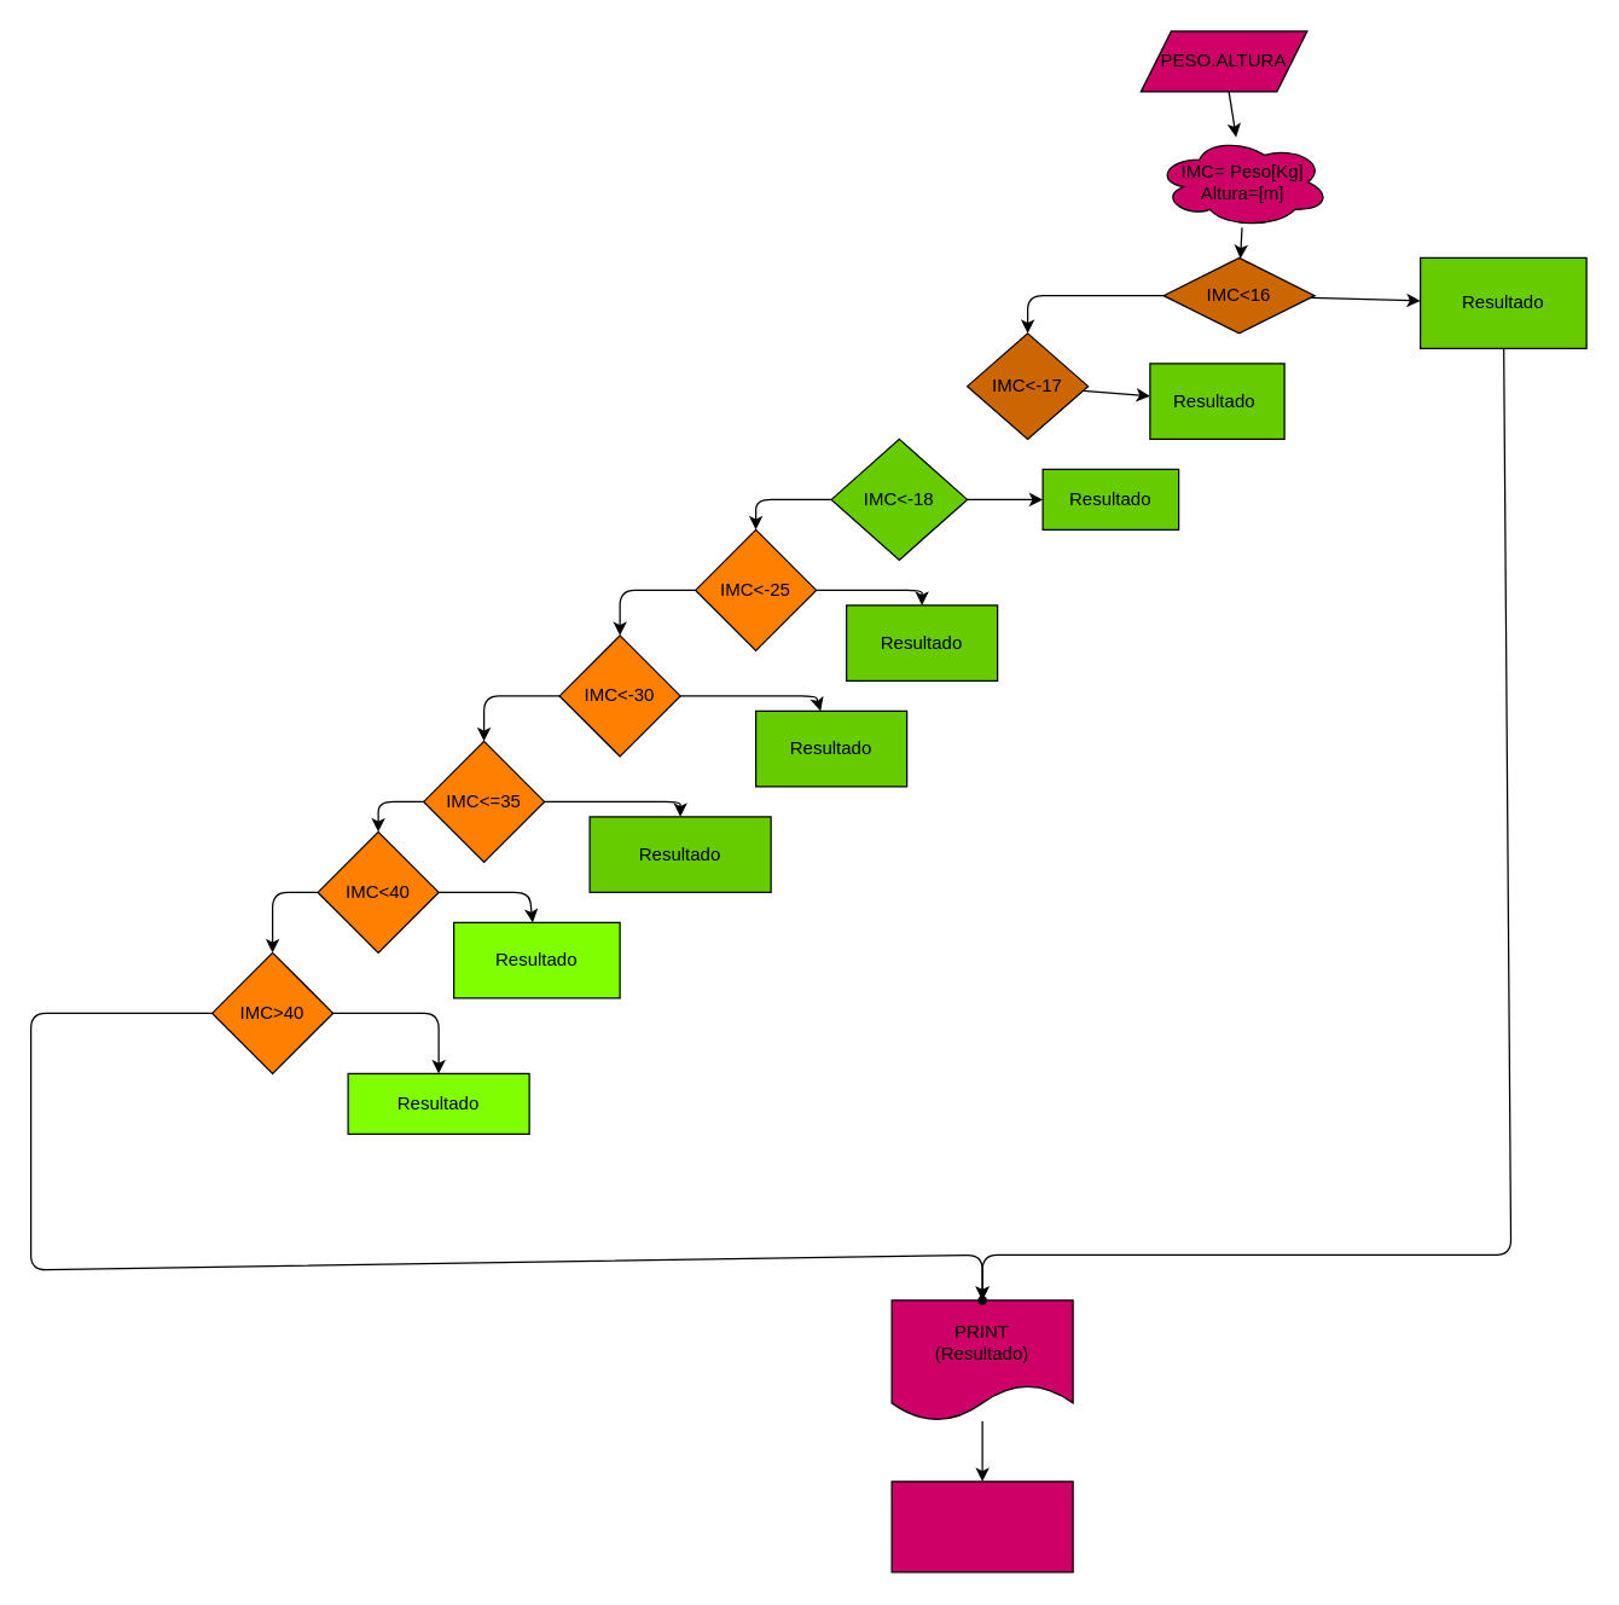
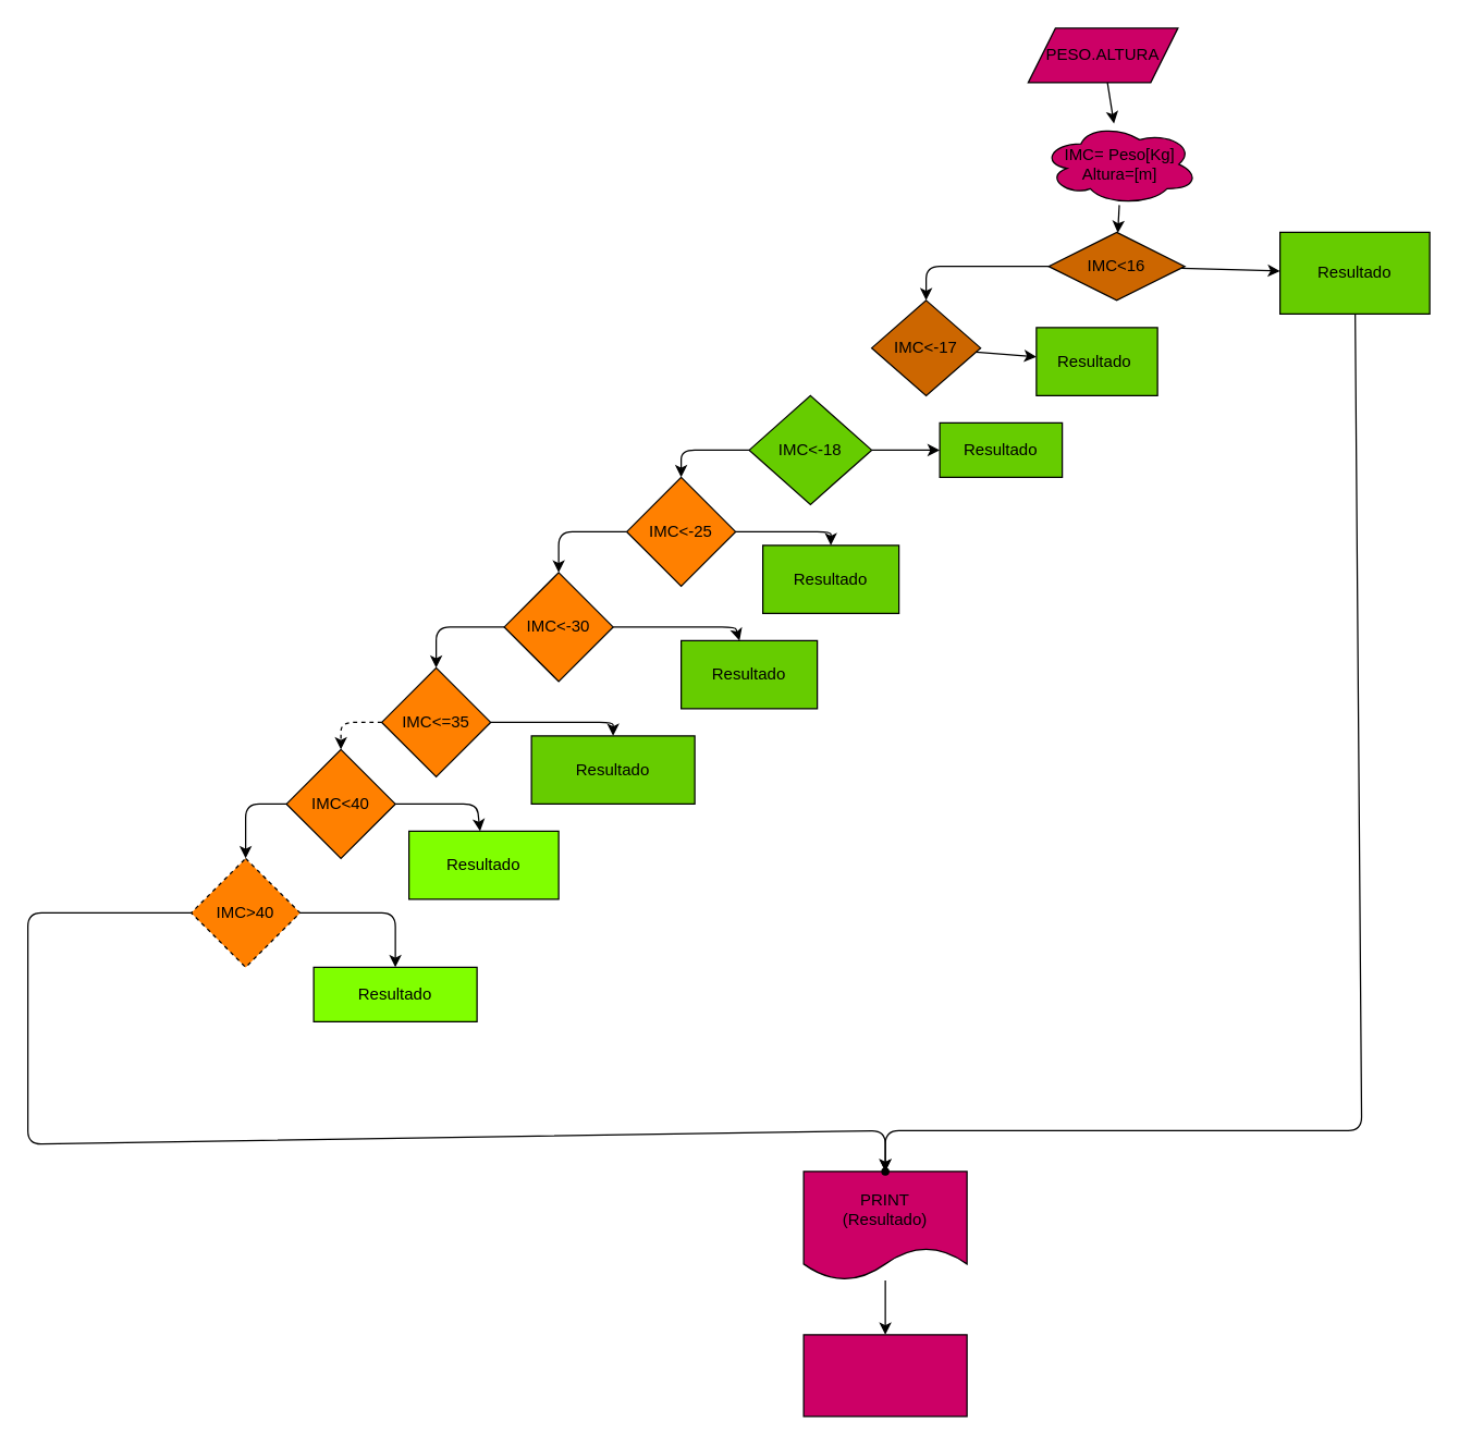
  <mxCell id="0" />
  <mxCell id="1" parent="0" />
  <mxCell id="2" value="" style="edgeStyle=none;html=1;" parent="1" source="3" target="5" edge="1"><mxGeometry relative="1" as="geometry" /></mxCell>
  <mxCell id="3" value="PESO.ALTURA" style="shape=parallelogram;perimeter=parallelogramPerimeter;whiteSpace=wrap;html=1;fixedSize=1;fillColor=#CC0066;" parent="1" vertex="1"><mxGeometry x="755" y="20" width="110" height="40" as="geometry" /></mxCell>
  <mxCell id="4" value="" style="edgeStyle=none;html=1;" parent="1" source="5" target="8" edge="1"><mxGeometry relative="1" as="geometry" /></mxCell>
  <mxCell id="5" value="IMC= Peso[Kg]&lt;br&gt;Altura=[m]" style="ellipse;shape=cloud;whiteSpace=wrap;html=1;fillColor=#CC0066;" parent="1" vertex="1"><mxGeometry x="765" y="90" width="115" height="60" as="geometry" /></mxCell>
  <mxCell id="6" value="" style="edgeStyle=none;html=1;" parent="1" source="8" target="10" edge="1"><mxGeometry relative="1" as="geometry"><Array as="points"><mxPoint x="680" y="195" /></Array></mxGeometry></mxCell>
  <mxCell id="7" value="" style="edgeStyle=none;html=1;" parent="1" source="8" target="15" edge="1"><mxGeometry relative="1" as="geometry" /></mxCell>
  <mxCell id="8" value="IMC&amp;lt;16" style="rhombus;whiteSpace=wrap;html=1;fillColor=#CC6600;" parent="1" vertex="1"><mxGeometry x="770" y="170" width="100" height="50" as="geometry" /></mxCell>
  <mxCell id="9" value="" style="edgeStyle=none;html=1;" parent="1" source="10" target="16" edge="1"><mxGeometry relative="1" as="geometry"><mxPoint x="760" y="250" as="targetPoint" /></mxGeometry></mxCell>
  <mxCell id="10" value="IMC&amp;lt;-17" style="rhombus;whiteSpace=wrap;html=1;fillColor=#CC6600;" parent="1" vertex="1"><mxGeometry x="640" y="220" width="80" height="70" as="geometry" /></mxCell>
  <mxCell id="11" value="" style="edgeStyle=none;html=1;" parent="1" source="13" target="17" edge="1"><mxGeometry relative="1" as="geometry" /></mxCell>
  <mxCell id="12" value="" style="edgeStyle=none;html=1;" edge="1" parent="1" source="13" target="20"><mxGeometry relative="1" as="geometry"><Array as="points"><mxPoint x="500" y="330" /></Array></mxGeometry></mxCell>
  <mxCell id="13" value="IMC&amp;lt;-18" style="rhombus;whiteSpace=wrap;html=1;fillColor=#66cc00;" parent="1" vertex="1"><mxGeometry x="550" y="290" width="90" height="80" as="geometry" /></mxCell>
  <mxCell id="14" value="" style="edgeStyle=none;html=1;entryX=0.5;entryY=0;entryDx=0;entryDy=0;" edge="1" parent="1" source="15" target="40"><mxGeometry relative="1" as="geometry"><mxPoint x="650" y="860" as="targetPoint" /><Array as="points"><mxPoint x="1000" y="830" /><mxPoint x="650" y="830" /></Array></mxGeometry></mxCell>
  <mxCell id="15" value="Resultado" style="whiteSpace=wrap;html=1;fillColor=#66CC00;" parent="1" vertex="1"><mxGeometry x="940" y="170" width="110" height="60" as="geometry" /></mxCell>
  <mxCell id="16" value="Resultado&amp;nbsp;" style="rounded=0;whiteSpace=wrap;html=1;fillColor=#66CC00;" parent="1" vertex="1"><mxGeometry x="761" y="240" width="89" height="50" as="geometry" /></mxCell>
  <mxCell id="17" value="Resultado" style="whiteSpace=wrap;html=1;fillColor=#66CC00;" parent="1" vertex="1"><mxGeometry x="690" y="310" width="90" height="40" as="geometry" /></mxCell>
  <mxCell id="18" value="" style="edgeStyle=none;html=1;" edge="1" parent="1" source="20" target="23"><mxGeometry relative="1" as="geometry"><Array as="points"><mxPoint x="410" y="390" /></Array></mxGeometry></mxCell>
  <mxCell id="19" value="" style="edgeStyle=none;html=1;" edge="1" parent="1" source="20" target="33"><mxGeometry relative="1" as="geometry"><Array as="points"><mxPoint x="610" y="390" /></Array></mxGeometry></mxCell>
  <mxCell id="20" value="IMC&amp;lt;-25" style="rhombus;whiteSpace=wrap;html=1;fillColor=#FF8000;" vertex="1" parent="1"><mxGeometry x="460" y="350" width="80" height="80" as="geometry" /></mxCell>
  <mxCell id="21" value="" style="edgeStyle=none;html=1;" edge="1" parent="1" source="23" target="26"><mxGeometry relative="1" as="geometry"><Array as="points"><mxPoint x="320" y="460" /></Array></mxGeometry></mxCell>
  <mxCell id="22" value="" style="edgeStyle=none;html=1;" edge="1" parent="1" source="23" target="34"><mxGeometry relative="1" as="geometry"><Array as="points"><mxPoint x="540" y="460" /></Array></mxGeometry></mxCell>
  <mxCell id="23" value="IMC&amp;lt;-30" style="rhombus;whiteSpace=wrap;html=1;fillColor=#FF8000;" vertex="1" parent="1"><mxGeometry x="370" y="420" width="80" height="80" as="geometry" /></mxCell>
- <mxCell id="24" value="" style="edgeStyle=none;html=1;" edge="1" parent="1" source="26" target="29"><mxGeometry relative="1" as="geometry"><Array as="points"><mxPoint x="250" y="530" /></Array></mxGeometry></mxCell>
+ <mxCell id="24" value="" style="edgeStyle=none;html=1;dashed=1;" edge="1" parent="1" source="26" target="29"><mxGeometry relative="1" as="geometry"><Array as="points"><mxPoint x="250" y="530" /></Array></mxGeometry></mxCell>
  <mxCell id="25" value="" style="edgeStyle=none;html=1;" edge="1" parent="1" source="26" target="35"><mxGeometry relative="1" as="geometry"><Array as="points"><mxPoint x="450" y="530" /></Array></mxGeometry></mxCell>
  <mxCell id="26" value="IMC&amp;lt;=35" style="rhombus;whiteSpace=wrap;html=1;fillColor=#FF8000;" vertex="1" parent="1"><mxGeometry x="280" y="490" width="80" height="80" as="geometry" /></mxCell>
  <mxCell id="27" value="" style="edgeStyle=none;html=1;" edge="1" parent="1" source="29" target="32"><mxGeometry relative="1" as="geometry"><Array as="points"><mxPoint x="180" y="590" /></Array></mxGeometry></mxCell>
  <mxCell id="28" value="" style="edgeStyle=none;html=1;" edge="1" parent="1" source="29" target="36"><mxGeometry relative="1" as="geometry"><Array as="points"><mxPoint x="350" y="590" /></Array></mxGeometry></mxCell>
  <mxCell id="29" value="IMC&amp;lt;40" style="rhombus;whiteSpace=wrap;html=1;fillColor=#FF8000;" vertex="1" parent="1"><mxGeometry x="210" y="550" width="80" height="80" as="geometry" /></mxCell>
  <mxCell id="30" value="" style="edgeStyle=none;html=1;" edge="1" parent="1" source="32" target="38"><mxGeometry relative="1" as="geometry"><Array as="points"><mxPoint x="290" y="670" /></Array></mxGeometry></mxCell>
  <mxCell id="31" value="" style="edgeStyle=none;html=1;" edge="1" parent="1" source="32" target="41"><mxGeometry relative="1" as="geometry"><Array as="points"><mxPoint x="20" y="670" /><mxPoint x="20" y="840" /><mxPoint x="650" y="830" /></Array></mxGeometry></mxCell>
- <mxCell id="32" value="IMC&amp;gt;40" style="rhombus;whiteSpace=wrap;html=1;fillColor=#FF8000;" vertex="1" parent="1"><mxGeometry x="140" y="630" width="80" height="80" as="geometry" /></mxCell>
+ <mxCell id="32" value="IMC&amp;gt;40" style="rhombus;whiteSpace=wrap;html=1;fillColor=#FF8000;dashed=1;" vertex="1" parent="1"><mxGeometry x="140" y="630" width="80" height="80" as="geometry" /></mxCell>
  <mxCell id="33" value="Resultado" style="whiteSpace=wrap;html=1;fillColor=#66CC00;" vertex="1" parent="1"><mxGeometry x="560" y="400" width="100" height="50" as="geometry" /></mxCell>
  <mxCell id="34" value="Resultado" style="rounded=0;whiteSpace=wrap;html=1;fillColor=#66CC00;" vertex="1" parent="1"><mxGeometry x="500" y="470" width="100" height="50" as="geometry" /></mxCell>
  <mxCell id="35" value="Resultado" style="rounded=0;whiteSpace=wrap;html=1;fillColor=#66CC00;" vertex="1" parent="1"><mxGeometry x="390" y="540" width="120" height="50" as="geometry" /></mxCell>
  <mxCell id="36" value="Resultado" style="rounded=0;whiteSpace=wrap;html=1;fillColor=#80FF00;" vertex="1" parent="1"><mxGeometry x="300" y="610" width="110" height="50" as="geometry" /></mxCell>
  <mxCell id="37" value="" style="edgeStyle=none;html=1;entryX=0.5;entryY=0;entryDx=0;entryDy=0;startArrow=none;" edge="1" parent="1" source="41" target="40"><mxGeometry relative="1" as="geometry"><mxPoint x="290" y="840" as="targetPoint" /></mxGeometry></mxCell>
  <mxCell id="38" value="Resultado" style="rounded=0;whiteSpace=wrap;html=1;fillColor=#80FF00;" vertex="1" parent="1"><mxGeometry x="230" y="710" width="120" height="40" as="geometry" /></mxCell>
  <mxCell id="39" value="" style="edgeStyle=none;html=1;" edge="1" parent="1" source="40" target="42"><mxGeometry relative="1" as="geometry" /></mxCell>
  <mxCell id="40" value="PRINT&lt;br&gt;(Resultado)" style="shape=document;whiteSpace=wrap;html=1;boundedLbl=1;fillColor=#CC0066;" vertex="1" parent="1"><mxGeometry x="590" y="860" width="120" height="80" as="geometry" /></mxCell>
  <mxCell id="41" value="" style="shape=waypoint;sketch=0;size=6;pointerEvents=1;points=[];fillColor=#FF8000;resizable=0;rotatable=0;perimeter=centerPerimeter;snapToPoint=1;" vertex="1" parent="1"><mxGeometry x="640" y="850" width="20" height="20" as="geometry" /></mxCell>
  <mxCell id="42" value="" style="whiteSpace=wrap;html=1;fillColor=#CC0066;" vertex="1" parent="1"><mxGeometry x="590" y="980" width="120" height="60" as="geometry" /></mxCell>
